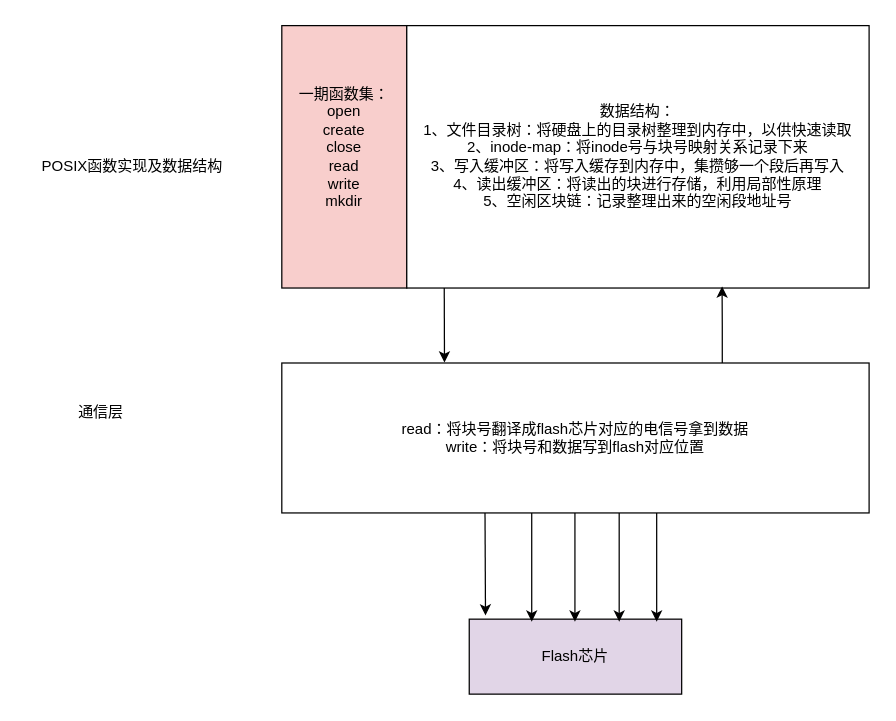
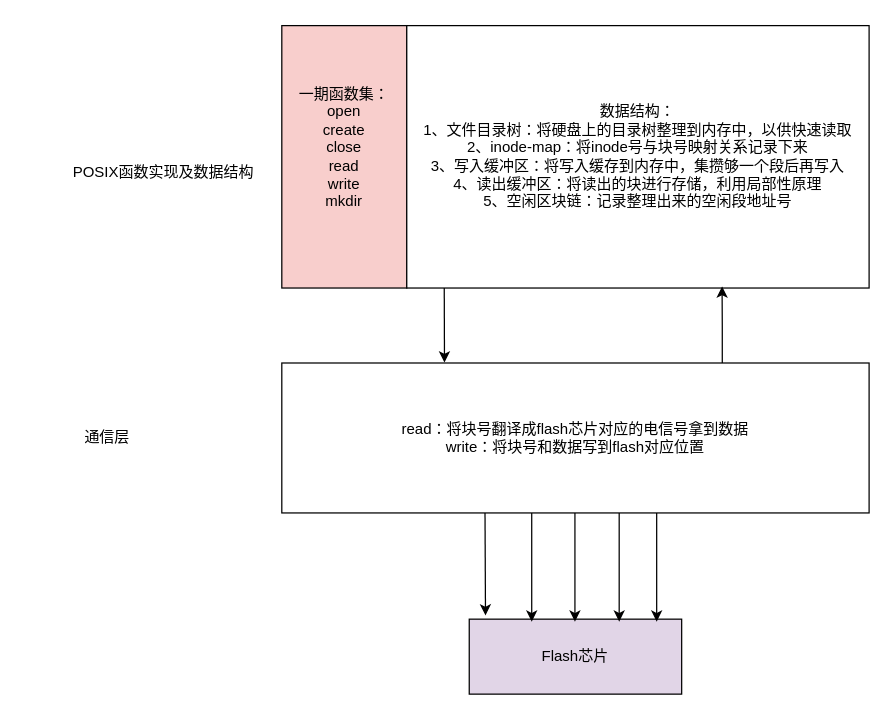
  <mxCell id="0" />
  <mxCell id="1" parent="0" />
  <mxCell id="2" value="&lt;div&gt;一期函数集：&lt;/div&gt;open&lt;div&gt;create&lt;/div&gt;&lt;div&gt;close&lt;br&gt;&lt;div&gt;read&lt;/div&gt;&lt;div&gt;write&lt;/div&gt;&lt;div&gt;mkdir&lt;/div&gt;&lt;div&gt;&lt;br&gt;&lt;/div&gt;&lt;/div&gt;" style="rounded=0;whiteSpace=wrap;html=1;fillColor=#f8cecc;" vertex="1" parent="1"><mxGeometry x="225" y="20" width="100" height="210" as="geometry" /></mxCell>
- <mxCell id="3" value="POSIX函数实现及数据结构" style="text;html=1;align=center;verticalAlign=middle;resizable=0;points=[];autosize=1;strokeColor=none;fillColor=none;" vertex="1" parent="1"><mxGeometry x="20" y="118" width="170" height="30" as="geometry" /></mxCell>
+ <mxCell id="3" value="POSIX函数实现及数据结构" style="text;html=1;align=center;verticalAlign=middle;resizable=0;points=[];autosize=1;strokeColor=none;fillColor=none;" vertex="1" parent="1"><mxGeometry x="45" y="123" width="170" height="30" as="geometry" /></mxCell>
  <mxCell id="4" value="数据结构：&lt;div&gt;1、文件目录树：将硬盘上的目录树整理到内存中，以供快速读取&lt;/div&gt;&lt;div&gt;2、inode-map：将inode号与块号映射关系记录下来&lt;/div&gt;&lt;div&gt;3、写入缓冲区：将写入缓存到内存中，集攒够一个段后再写入&lt;/div&gt;&lt;div&gt;4、读出缓冲区：将读出的块进行存储，利用局部性原理&lt;/div&gt;&lt;div&gt;5、空闲区块链：记录整理出来的空闲段地址号&lt;/div&gt;" style="rounded=0;whiteSpace=wrap;html=1;" vertex="1" parent="1"><mxGeometry x="325" y="20" width="370" height="210" as="geometry" /></mxCell>
  <mxCell id="5" value="read：将块号翻译成flash芯片对应的电信号拿到数据&lt;div&gt;write：将块号和数据写到flash对应位置&lt;/div&gt;" style="rounded=0;whiteSpace=wrap;html=1;" vertex="1" parent="1"><mxGeometry x="225" y="290" width="470" height="120" as="geometry" /></mxCell>
  <mxCell id="6" value="" style="endArrow=classic;html=1;rounded=0;entryX=0.277;entryY=-0.003;entryDx=0;entryDy=0;entryPerimeter=0;" edge="1" parent="1" target="5"><mxGeometry width="50" height="50" relative="1" as="geometry"><mxPoint x="355" y="230" as="sourcePoint" /><mxPoint x="405" y="180" as="targetPoint" /></mxGeometry></mxCell>
  <mxCell id="7" style="edgeStyle=orthogonalEdgeStyle;rounded=0;orthogonalLoop=1;jettySize=auto;html=1;exitX=0.75;exitY=0;exitDx=0;exitDy=0;entryX=0.682;entryY=0.994;entryDx=0;entryDy=0;entryPerimeter=0;" edge="1" parent="1" source="5" target="4"><mxGeometry relative="1" as="geometry" /></mxCell>
- <mxCell id="8" value="通信层" style="text;html=1;align=center;verticalAlign=middle;resizable=0;points=[];autosize=1;strokeColor=none;fillColor=none;" vertex="1" parent="1"><mxGeometry x="50" y="315" width="60" height="30" as="geometry" /></mxCell>
+ <mxCell id="8" value="通信层" style="text;html=1;align=center;verticalAlign=middle;resizable=0;points=[];autosize=1;strokeColor=none;fillColor=none;" vertex="1" parent="1"><mxGeometry x="55" y="335" width="60" height="30" as="geometry" /></mxCell>
  <mxCell id="9" value="Flash芯片" style="rounded=0;whiteSpace=wrap;html=1;fillColor=#e1d5e7;" vertex="1" parent="1"><mxGeometry x="375" y="495" width="170" height="60" as="geometry" /></mxCell>
  <mxCell id="10" value="" style="endArrow=classic;html=1;rounded=0;exitX=0.346;exitY=1.01;exitDx=0;exitDy=0;exitPerimeter=0;" edge="1" parent="1"><mxGeometry width="50" height="50" relative="1" as="geometry"><mxPoint x="387.62" y="410" as="sourcePoint" /><mxPoint x="388" y="492" as="targetPoint" /></mxGeometry></mxCell>
  <mxCell id="11" value="" style="endArrow=classic;html=1;rounded=0;exitX=0.346;exitY=1.01;exitDx=0;exitDy=0;exitPerimeter=0;entryX=0.074;entryY=-0.036;entryDx=0;entryDy=0;entryPerimeter=0;" edge="1" parent="1"><mxGeometry width="50" height="50" relative="1" as="geometry"><mxPoint x="425" y="410" as="sourcePoint" /><mxPoint x="425" y="497" as="targetPoint" /></mxGeometry></mxCell>
  <mxCell id="12" value="" style="endArrow=classic;html=1;rounded=0;exitX=0.346;exitY=1.01;exitDx=0;exitDy=0;exitPerimeter=0;entryX=0.074;entryY=-0.036;entryDx=0;entryDy=0;entryPerimeter=0;" edge="1" parent="1"><mxGeometry width="50" height="50" relative="1" as="geometry"><mxPoint x="459.58" y="410" as="sourcePoint" /><mxPoint x="459.58" y="497" as="targetPoint" /></mxGeometry></mxCell>
  <mxCell id="13" value="" style="endArrow=classic;html=1;rounded=0;exitX=0.346;exitY=1.01;exitDx=0;exitDy=0;exitPerimeter=0;entryX=0.074;entryY=-0.036;entryDx=0;entryDy=0;entryPerimeter=0;" edge="1" parent="1"><mxGeometry width="50" height="50" relative="1" as="geometry"><mxPoint x="495" y="410" as="sourcePoint" /><mxPoint x="495" y="497" as="targetPoint" /></mxGeometry></mxCell>
  <mxCell id="14" value="" style="endArrow=classic;html=1;rounded=0;exitX=0.346;exitY=1.01;exitDx=0;exitDy=0;exitPerimeter=0;entryX=0.074;entryY=-0.036;entryDx=0;entryDy=0;entryPerimeter=0;" edge="1" parent="1"><mxGeometry width="50" height="50" relative="1" as="geometry"><mxPoint x="525" y="410" as="sourcePoint" /><mxPoint x="525" y="497" as="targetPoint" /></mxGeometry></mxCell>
